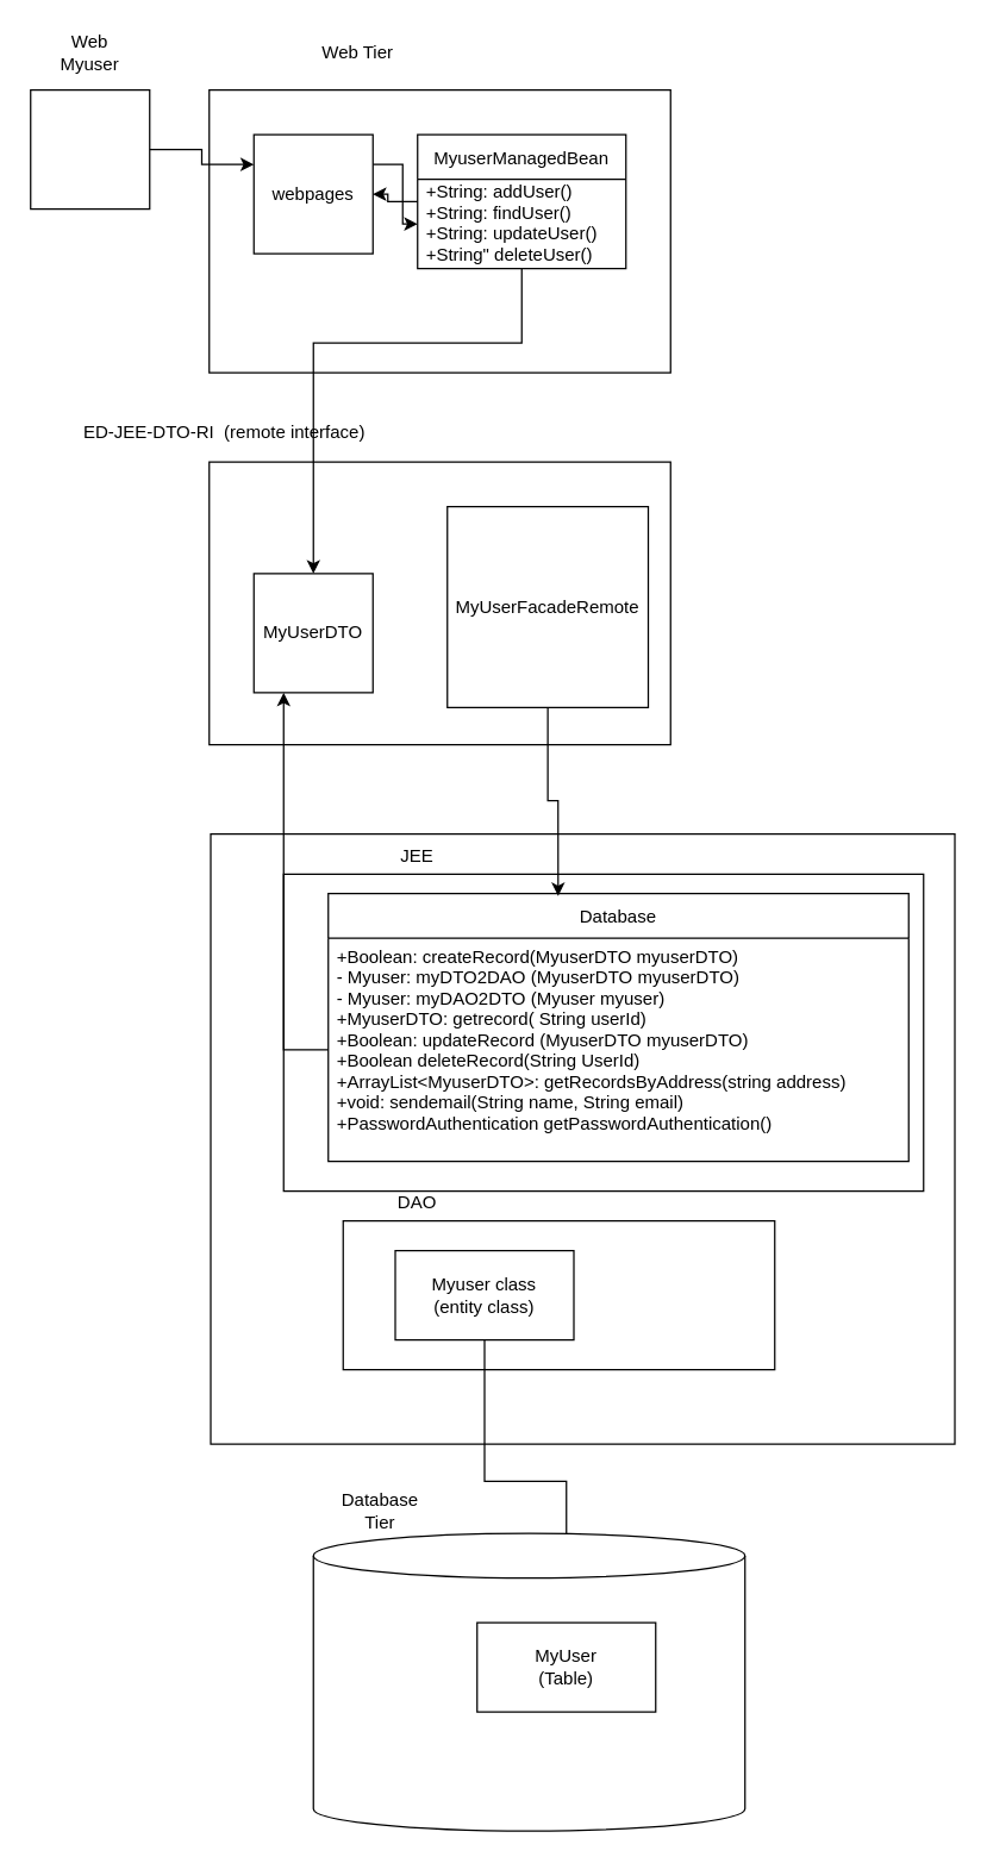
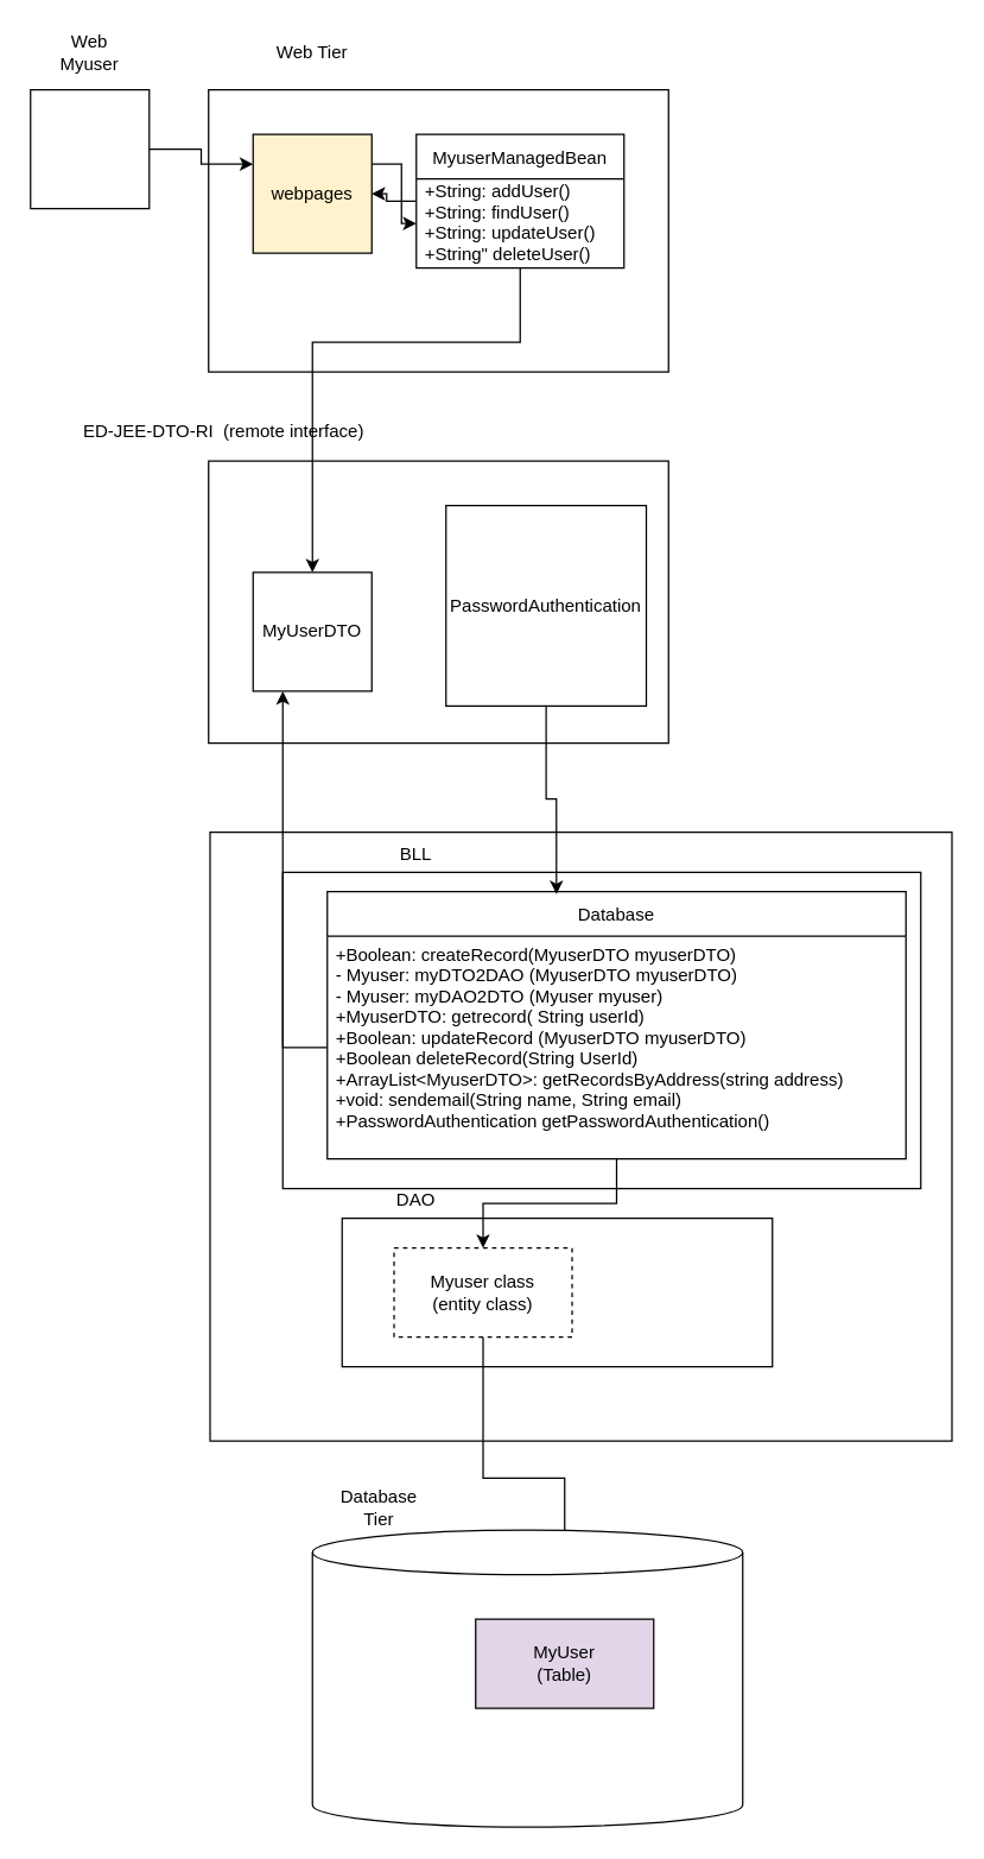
  <mxCell id="0" />
  <mxCell id="1" parent="0" />
  <mxCell id="2" value="" style="rounded=0;whiteSpace=wrap;html=1;" vertex="1" parent="1"><mxGeometry x="140" y="60" width="310" height="190" as="geometry" /></mxCell>
  <mxCell id="3" style="edgeStyle=orthogonalEdgeStyle;rounded=0;orthogonalLoop=1;jettySize=auto;html=1;exitX=1;exitY=0.5;exitDx=0;exitDy=0;entryX=0;entryY=0.25;entryDx=0;entryDy=0;" edge="1" parent="1" source="4" target="8"><mxGeometry relative="1" as="geometry" /></mxCell>
  <mxCell id="4" value="" style="whiteSpace=wrap;html=1;aspect=fixed;" vertex="1" parent="1"><mxGeometry x="20" y="60" width="80" height="80" as="geometry" /></mxCell>
  <mxCell id="5" value="Web Myuser" style="text;html=1;strokeColor=none;fillColor=none;align=center;verticalAlign=middle;whiteSpace=wrap;rounded=0;" vertex="1" parent="1"><mxGeometry x="30" y="20" width="60" height="30" as="geometry" /></mxCell>
- <mxCell id="6" value="Web Tier" style="text;html=1;strokeColor=none;fillColor=none;align=center;verticalAlign=middle;whiteSpace=wrap;rounded=0;" vertex="1" parent="1"><mxGeometry x="210" y="20" width="60" height="30" as="geometry" /></mxCell>
+ <mxCell id="6" value="Web Tier" style="text;html=1;strokeColor=none;fillColor=none;align=center;verticalAlign=middle;whiteSpace=wrap;rounded=0;" vertex="1" parent="1"><mxGeometry x="180" y="20" width="60" height="30" as="geometry" /></mxCell>
  <mxCell id="7" style="edgeStyle=orthogonalEdgeStyle;rounded=0;orthogonalLoop=1;jettySize=auto;html=1;exitX=1;exitY=0.25;exitDx=0;exitDy=0;" edge="1" parent="1" source="8" target="10"><mxGeometry relative="1" as="geometry" /></mxCell>
- <mxCell id="8" value="webpages" style="whiteSpace=wrap;html=1;aspect=fixed;" vertex="1" parent="1"><mxGeometry x="170" y="90" width="80" height="80" as="geometry" /></mxCell>
+ <mxCell id="8" value="webpages" style="whiteSpace=wrap;html=1;aspect=fixed;fillColor=#fff2cc;" vertex="1" parent="1"><mxGeometry x="170" y="90" width="80" height="80" as="geometry" /></mxCell>
  <mxCell id="9" value="MyuserManagedBean" style="swimlane;fontStyle=0;childLayout=stackLayout;horizontal=1;startSize=30;horizontalStack=0;resizeParent=1;resizeParentMax=0;resizeLast=0;collapsible=1;marginBottom=0;" vertex="1" parent="1"><mxGeometry x="280" y="90" width="140" height="90" as="geometry" /></mxCell>
  <mxCell id="10" value="+String: addUser()&#10;+String: findUser()&#10;+String: updateUser()&#10;+String&quot; deleteUser()&#10;&#10;" style="text;strokeColor=none;fillColor=none;align=left;verticalAlign=middle;spacingLeft=4;spacingRight=4;overflow=hidden;points=[[0,0.5],[1,0.5]];portConstraint=eastwest;rotatable=0;" vertex="1" parent="9"><mxGeometry y="30" width="140" height="60" as="geometry" /></mxCell>
  <mxCell id="11" value="" style="rounded=0;whiteSpace=wrap;html=1;" vertex="1" parent="1"><mxGeometry x="140" y="310" width="310" height="190" as="geometry" /></mxCell>
  <mxCell id="12" value="ED-JEE-DTO-RI&amp;nbsp; (remote interface)" style="text;html=1;align=center;verticalAlign=middle;resizable=0;points=[];autosize=1;strokeColor=none;fillColor=none;" vertex="1" parent="1"><mxGeometry x="50" y="280" width="200" height="20" as="geometry" /></mxCell>
  <mxCell id="13" value="MyUserDTO" style="whiteSpace=wrap;html=1;aspect=fixed;" vertex="1" parent="1"><mxGeometry x="170" y="385" width="80" height="80" as="geometry" /></mxCell>
- <mxCell id="14" value="MyUserFacadeRemote" style="whiteSpace=wrap;html=1;aspect=fixed;" vertex="1" parent="1"><mxGeometry x="300" y="340" width="135" height="135" as="geometry" /></mxCell>
+ <mxCell id="14" value="PasswordAuthentication" style="whiteSpace=wrap;html=1;aspect=fixed;" vertex="1" parent="1"><mxGeometry x="300" y="340" width="135" height="135" as="geometry" /></mxCell>
  <mxCell id="15" value="" style="rounded=0;whiteSpace=wrap;html=1;" vertex="1" parent="1"><mxGeometry x="141" y="560" width="500" height="410" as="geometry" /></mxCell>
  <mxCell id="16" value="" style="rounded=0;whiteSpace=wrap;html=1;" vertex="1" parent="1"><mxGeometry x="230" y="820" width="290" height="100" as="geometry" /></mxCell>
  <mxCell id="17" value="DAO" style="text;html=1;strokeColor=none;fillColor=none;align=center;verticalAlign=middle;whiteSpace=wrap;rounded=0;" vertex="1" parent="1"><mxGeometry x="250" y="793" width="60" height="30" as="geometry" /></mxCell>
- <mxCell id="18" style="edgeStyle=orthogonalEdgeStyle;rounded=0;orthogonalLoop=1;jettySize=auto;html=1;endArrow=open;" edge="1" parent="1" source="19" target="22"><mxGeometry relative="1" as="geometry" /></mxCell>
- <mxCell id="19" value="&lt;div&gt;Myuser class&lt;/div&gt;&lt;div&gt;(entity class)&lt;br&gt;&lt;/div&gt;" style="rounded=0;whiteSpace=wrap;html=1;" vertex="1" parent="1"><mxGeometry x="265" y="840" width="120" height="60" as="geometry" /></mxCell>
+ <mxCell id="18" style="edgeStyle=orthogonalEdgeStyle;rounded=0;orthogonalLoop=1;jettySize=auto;html=1;" edge="1" parent="1" source="19" target="22"><mxGeometry relative="1" as="geometry" /></mxCell>
+ <mxCell id="19" value="&lt;div&gt;Myuser class&lt;/div&gt;&lt;div&gt;(entity class)&lt;br&gt;&lt;/div&gt;" style="rounded=0;whiteSpace=wrap;html=1;dashed=1;" vertex="1" parent="1"><mxGeometry x="265" y="840" width="120" height="60" as="geometry" /></mxCell>
  <mxCell id="20" value="" style="shape=cylinder3;whiteSpace=wrap;html=1;boundedLbl=1;backgroundOutline=1;size=15;" vertex="1" parent="1"><mxGeometry x="210" y="1030" width="290" height="200" as="geometry" /></mxCell>
  <mxCell id="21" value="Database Tier" style="text;html=1;strokeColor=none;fillColor=none;align=center;verticalAlign=middle;whiteSpace=wrap;rounded=0;" vertex="1" parent="1"><mxGeometry x="225" y="1000" width="60" height="30" as="geometry" /></mxCell>
- <mxCell id="22" value="&lt;div&gt;MyUser &lt;br&gt;&lt;/div&gt;&lt;div&gt;(Table)&lt;/div&gt;" style="rounded=0;whiteSpace=wrap;html=1;" vertex="1" parent="1"><mxGeometry x="320" y="1090" width="120" height="60" as="geometry" /></mxCell>
- <mxCell id="23" value="JEE" style="text;html=1;strokeColor=none;fillColor=none;align=center;verticalAlign=middle;whiteSpace=wrap;rounded=0;" vertex="1" parent="1"><mxGeometry x="250" y="560" width="60" height="30" as="geometry" /></mxCell>
+ <mxCell id="22" value="&lt;div&gt;MyUser &lt;br&gt;&lt;/div&gt;&lt;div&gt;(Table)&lt;/div&gt;" style="rounded=0;whiteSpace=wrap;html=1;fillColor=#e1d5e7;" vertex="1" parent="1"><mxGeometry x="320" y="1090" width="120" height="60" as="geometry" /></mxCell>
+ <mxCell id="23" value="BLL" style="text;html=1;strokeColor=none;fillColor=none;align=center;verticalAlign=middle;whiteSpace=wrap;rounded=0;" vertex="1" parent="1"><mxGeometry x="250" y="560" width="60" height="30" as="geometry" /></mxCell>
  <mxCell id="24" style="edgeStyle=orthogonalEdgeStyle;rounded=0;orthogonalLoop=1;jettySize=auto;html=1;entryX=0.5;entryY=0;entryDx=0;entryDy=0;" edge="1" parent="1" source="9" target="13"><mxGeometry relative="1" as="geometry"><Array as="points"><mxPoint x="350" y="230" /><mxPoint x="210" y="230" /></Array></mxGeometry></mxCell>
  <mxCell id="25" value="" style="rounded=0;whiteSpace=wrap;html=1;" vertex="1" parent="1"><mxGeometry x="190" y="587" width="430" height="213" as="geometry" /></mxCell>
  <mxCell id="26" style="edgeStyle=orthogonalEdgeStyle;rounded=0;orthogonalLoop=1;jettySize=auto;html=1;" edge="1" parent="1" source="9" target="8"><mxGeometry relative="1" as="geometry" /></mxCell>
+ <mxCell id="27" style="edgeStyle=orthogonalEdgeStyle;rounded=0;orthogonalLoop=1;jettySize=auto;html=1;" edge="1" parent="1" source="28" target="19"><mxGeometry relative="1" as="geometry" /></mxCell>
  <mxCell id="28" value="Database" style="swimlane;fontStyle=0;childLayout=stackLayout;horizontal=1;startSize=30;horizontalStack=0;resizeParent=1;resizeParentMax=0;resizeLast=0;collapsible=1;marginBottom=0;" vertex="1" parent="1"><mxGeometry x="220" y="600" width="390" height="180" as="geometry" /></mxCell>
  <mxCell id="29" value="+Boolean: createRecord(MyuserDTO myuserDTO)&#10;- Myuser: myDTO2DAO (MyuserDTO myuserDTO)&#10;- Myuser: myDAO2DTO (Myuser myuser)&#10;+MyuserDTO: getrecord( String userId)&#10;+Boolean: updateRecord (MyuserDTO myuserDTO)&#10;+Boolean deleteRecord(String UserId)&#10;+ArrayList&lt;MyuserDTO&gt;: getRecordsByAddress(string address)&#10;+void: sendemail(String name, String email)&#10;+PasswordAuthentication getPasswordAuthentication()&#10;" style="text;strokeColor=none;fillColor=none;align=left;verticalAlign=middle;spacingLeft=4;spacingRight=4;overflow=hidden;points=[[0,0.5],[1,0.5]];portConstraint=eastwest;rotatable=0;" vertex="1" parent="28"><mxGeometry y="30" width="390" height="150" as="geometry" /></mxCell>
  <mxCell id="30" style="edgeStyle=orthogonalEdgeStyle;rounded=0;orthogonalLoop=1;jettySize=auto;html=1;exitX=0;exitY=0.5;exitDx=0;exitDy=0;entryX=0.25;entryY=1;entryDx=0;entryDy=0;" edge="1" parent="1" source="29" target="13"><mxGeometry relative="1" as="geometry" /></mxCell>
  <mxCell id="31" style="edgeStyle=orthogonalEdgeStyle;rounded=0;orthogonalLoop=1;jettySize=auto;html=1;entryX=0.396;entryY=0.009;entryDx=0;entryDy=0;entryPerimeter=0;" edge="1" parent="1" source="14" target="28"><mxGeometry relative="1" as="geometry" /></mxCell>
